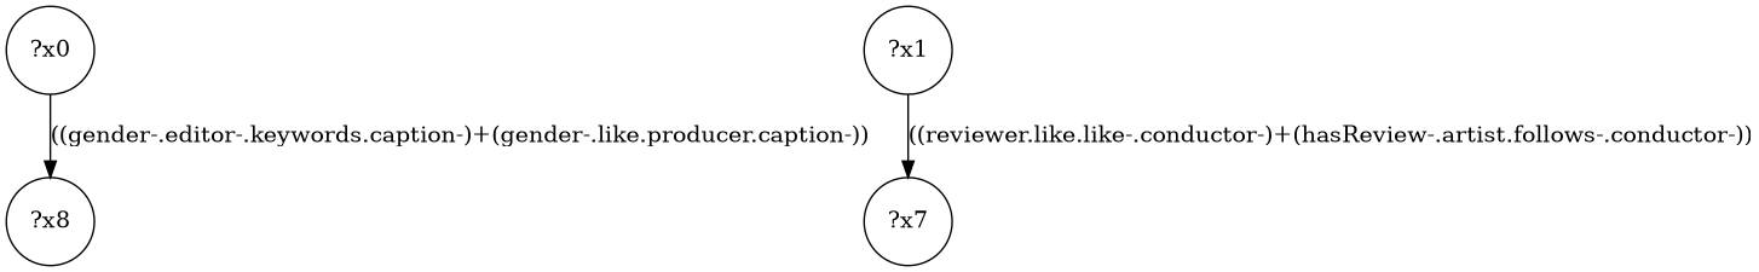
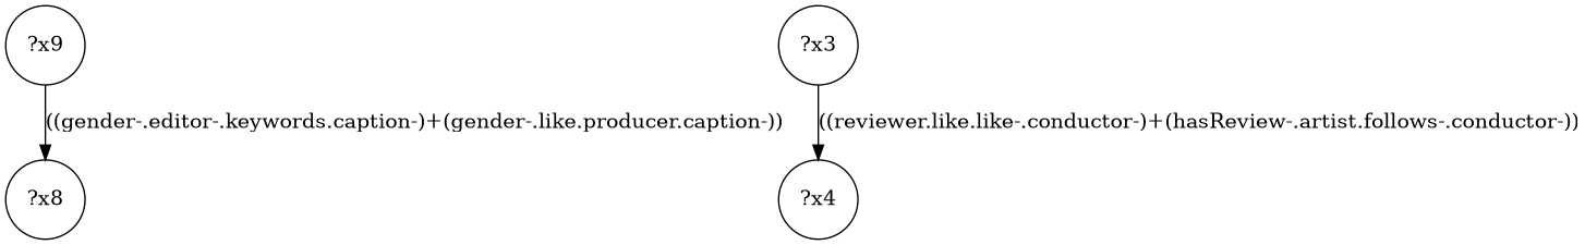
  digraph {
    node [shape=circle]
-   n1 [label="?x0"]
+   n1 [label="?x9"]
    n2 [label="?x8"]
-   n3 [label="?x1"]
-   n4 [label="?x7"]
+   n3 [label="?x3"]
+   n4 [label="?x4"]
    n1 -> n2 [label="((gender-.editor-.keywords.caption-)+(gender-.like.producer.caption-))"]
    n3 -> n4 [label="((reviewer.like.like-.conductor-)+(hasReview-.artist.follows-.conductor-))"]
  }
